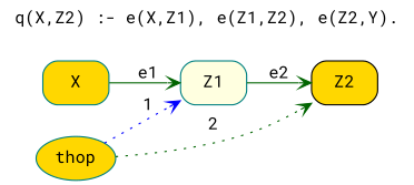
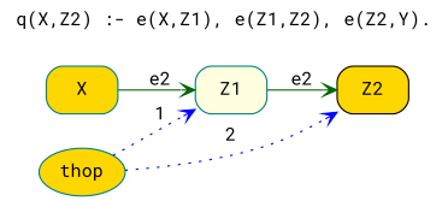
  strict digraph {
    fontname="Roboto Mono"
    label="q(X,Z2) :- e(X,Z1), e(Z1,Z2), e(Z2,Y)."
    labelloc=t
    rankdir=LR
    node [color=teal fillcolor=gold fontname="Roboto Mono" shape=box style="rounded,filled"]
    edge [arrowhead=vee color=darkgreen fontname="Roboto Mono"]
    X [height=0.5 width=0.75]
    Z1 [fillcolor=lightyellow height=0.5 width=0.75]
    Z2 [color=black height=0.5 width=0.75]
    thop [height=0.5 shape=oval style="filled,rounded" width=0.79437]
-   X -> Z1 [label=e1]
+   X -> Z1 [label=e2]
    Z1 -> Z2 [label=e2]
    thop -> Z1 [color=blue constraint=false label=1 style=dotted]
-   thop -> Z2 [constraint=false label=2 style=dotted]
+   thop -> Z2 [color=blue constraint=false label=2 style=dotted]
  }
